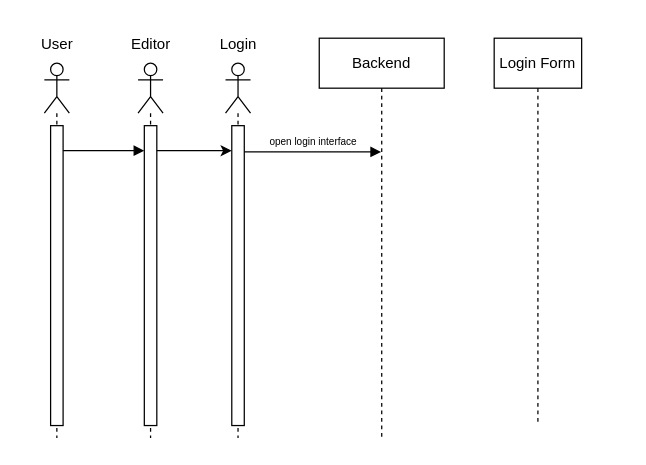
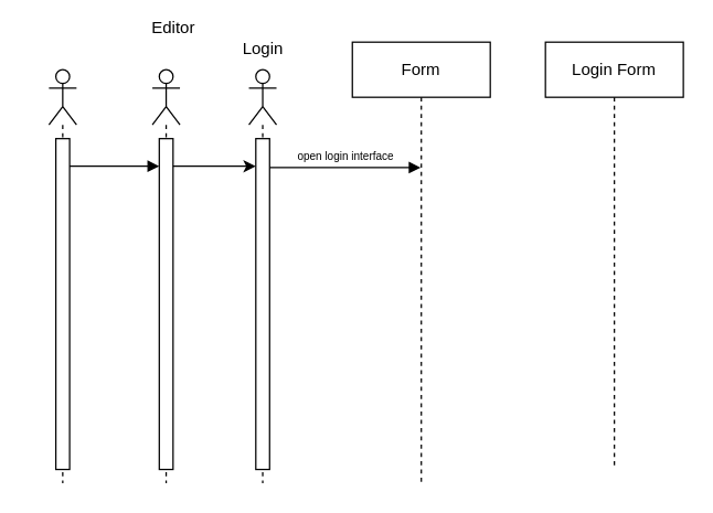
  <mxCell id="0" />
  <mxCell id="1" parent="0" />
  <mxCell id="2" value="" style="shape=umlLifeline;perimeter=lifelinePerimeter;whiteSpace=wrap;html=1;container=1;dropTarget=0;collapsible=0;recursiveResize=0;outlineConnect=0;portConstraint=eastwest;newEdgeStyle={&quot;curved&quot;:0,&quot;rounded&quot;:0};participant=umlActor;" vertex="1" parent="1"><mxGeometry x="35" y="50" width="20" height="300" as="geometry" /></mxCell>
  <mxCell id="3" value="" style="html=1;points=[[0,0,0,0,5],[0,1,0,0,-5],[1,0,0,0,5],[1,1,0,0,-5]];perimeter=orthogonalPerimeter;outlineConnect=0;targetShapes=umlLifeline;portConstraint=eastwest;newEdgeStyle={&quot;curved&quot;:0,&quot;rounded&quot;:0};" vertex="1" parent="2"><mxGeometry x="5" y="50" width="10" height="240" as="geometry" /></mxCell>
- <mxCell id="4" value="User" style="text;html=1;align=center;verticalAlign=middle;resizable=0;points=[];autosize=1;strokeColor=none;fillColor=none;" vertex="1" parent="1"><mxGeometry x="20" y="20" width="50" height="30" as="geometry" /></mxCell>
  <mxCell id="5" value="" style="shape=umlLifeline;perimeter=lifelinePerimeter;whiteSpace=wrap;html=1;container=1;dropTarget=0;collapsible=0;recursiveResize=0;outlineConnect=0;portConstraint=eastwest;newEdgeStyle={&quot;curved&quot;:0,&quot;rounded&quot;:0};participant=umlActor;" vertex="1" parent="1"><mxGeometry x="110" y="50" width="20" height="300" as="geometry" /></mxCell>
  <mxCell id="6" value="" style="html=1;points=[[0,0,0,0,5],[0,1,0,0,-5],[1,0,0,0,5],[1,1,0,0,-5]];perimeter=orthogonalPerimeter;outlineConnect=0;targetShapes=umlLifeline;portConstraint=eastwest;newEdgeStyle={&quot;curved&quot;:0,&quot;rounded&quot;:0};" vertex="1" parent="5"><mxGeometry x="5" y="50" width="10" height="240" as="geometry" /></mxCell>
- <mxCell id="7" value="Editor" style="text;html=1;align=center;verticalAlign=middle;resizable=0;points=[];autosize=1;strokeColor=none;fillColor=none;" vertex="1" parent="1"><mxGeometry x="95" y="20" width="50" height="30" as="geometry" /></mxCell>
+ <mxCell id="7" value="Editor" style="text;html=1;align=center;verticalAlign=middle;resizable=0;points=[];autosize=1;strokeColor=none;fillColor=none;" vertex="1" parent="1"><mxGeometry x="100" y="5" width="50" height="30" as="geometry" /></mxCell>
  <mxCell id="8" value="" style="shape=umlLifeline;perimeter=lifelinePerimeter;whiteSpace=wrap;html=1;container=1;dropTarget=0;collapsible=0;recursiveResize=0;outlineConnect=0;portConstraint=eastwest;newEdgeStyle={&quot;curved&quot;:0,&quot;rounded&quot;:0};participant=umlActor;" vertex="1" parent="1"><mxGeometry x="180" y="50" width="20" height="300" as="geometry" /></mxCell>
  <mxCell id="9" value="" style="html=1;points=[[0,0,0,0,5],[0,1,0,0,-5],[1,0,0,0,5],[1,1,0,0,-5]];perimeter=orthogonalPerimeter;outlineConnect=0;targetShapes=umlLifeline;portConstraint=eastwest;newEdgeStyle={&quot;curved&quot;:0,&quot;rounded&quot;:0};" vertex="1" parent="8"><mxGeometry x="5" y="50" width="10" height="240" as="geometry" /></mxCell>
  <mxCell id="10" value="Login" style="text;html=1;align=center;verticalAlign=middle;resizable=0;points=[];autosize=1;strokeColor=none;fillColor=none;" vertex="1" parent="1"><mxGeometry x="160" y="20" width="60" height="30" as="geometry" /></mxCell>
- <mxCell id="11" value="Backend" style="shape=umlLifeline;perimeter=lifelinePerimeter;whiteSpace=wrap;html=1;container=1;dropTarget=0;collapsible=0;recursiveResize=0;outlineConnect=0;portConstraint=eastwest;newEdgeStyle={&quot;curved&quot;:0,&quot;rounded&quot;:0};" vertex="1" parent="1"><mxGeometry x="255" y="30" width="100" height="320" as="geometry" /></mxCell>
- <mxCell id="12" value="Login Form" style="shape=umlLifeline;perimeter=lifelinePerimeter;whiteSpace=wrap;html=1;container=1;dropTarget=0;collapsible=0;recursiveResize=0;outlineConnect=0;portConstraint=eastwest;newEdgeStyle={&quot;curved&quot;:0,&quot;rounded&quot;:0};" vertex="1" parent="1"><mxGeometry x="395" y="30" width="70" height="310" as="geometry" /></mxCell>
+ <mxCell id="11" value="Form" style="shape=umlLifeline;perimeter=lifelinePerimeter;whiteSpace=wrap;html=1;container=1;dropTarget=0;collapsible=0;recursiveResize=0;outlineConnect=0;portConstraint=eastwest;newEdgeStyle={&quot;curved&quot;:0,&quot;rounded&quot;:0};" vertex="1" parent="1"><mxGeometry x="255" y="30" width="100" height="320" as="geometry" /></mxCell>
+ <mxCell id="12" value="Login Form" style="shape=umlLifeline;perimeter=lifelinePerimeter;whiteSpace=wrap;html=1;container=1;dropTarget=0;collapsible=0;recursiveResize=0;outlineConnect=0;portConstraint=eastwest;newEdgeStyle={&quot;curved&quot;:0,&quot;rounded&quot;:0};" vertex="1" parent="1"><mxGeometry x="395" y="30" width="100" height="310" as="geometry" /></mxCell>
  <mxCell id="13" value="" style="html=1;verticalAlign=bottom;endArrow=block;curved=0;rounded=0;" edge="1" parent="1" source="3"><mxGeometry x="-0.001" width="80" relative="1" as="geometry"><mxPoint x="45.21" y="120" as="sourcePoint" /><mxPoint x="115" y="120" as="targetPoint" /><mxPoint as="offset" /></mxGeometry></mxCell>
  <mxCell id="14" value="" style="edgeStyle=orthogonalEdgeStyle;rounded=0;orthogonalLoop=1;jettySize=auto;html=1;curved=0;" edge="1" parent="1" source="6" target="9"><mxGeometry relative="1" as="geometry"><Array as="points"><mxPoint x="155" y="120" /><mxPoint x="155" y="120" /></Array></mxGeometry></mxCell>
  <mxCell id="15" value="&lt;font style=&quot;font-size: 8px;&quot;&gt;open login interface&lt;/font&gt;" style="html=1;verticalAlign=bottom;endArrow=block;curved=0;rounded=0;" edge="1" parent="1"><mxGeometry width="80" relative="1" as="geometry"><mxPoint x="195" y="121" as="sourcePoint" /><mxPoint x="304.5" y="121" as="targetPoint" /><mxPoint as="offset" /></mxGeometry></mxCell>
